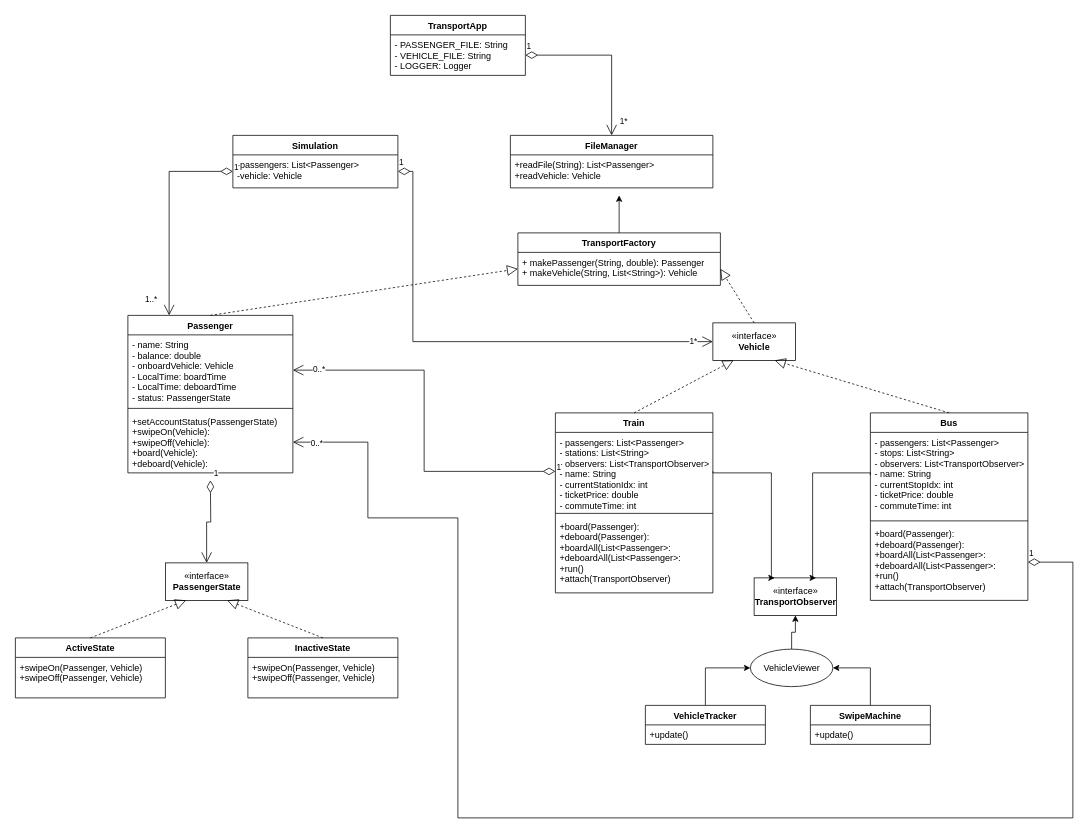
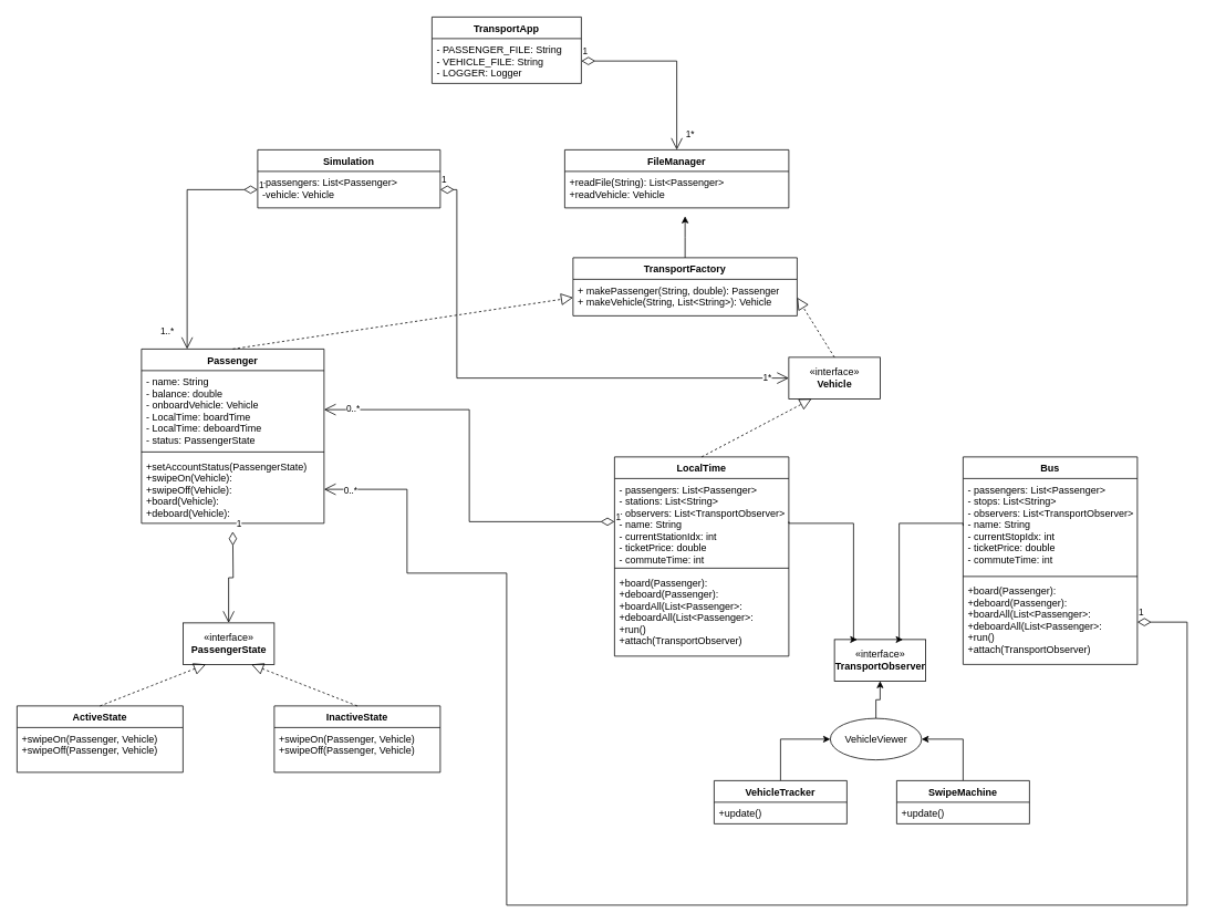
  <mxCell id="0" />
  <mxCell id="1" parent="0" />
  <mxCell id="2" style="edgeStyle=orthogonalEdgeStyle;rounded=0;orthogonalLoop=1;jettySize=auto;html=1;" edge="1" parent="1" source="3"><mxGeometry relative="1" as="geometry"><mxPoint x="825" y="260" as="targetPoint" /></mxGeometry></mxCell>
  <mxCell id="3" value="TransportFactory" style="swimlane;fontStyle=1;align=center;verticalAlign=top;childLayout=stackLayout;horizontal=1;startSize=26;horizontalStack=0;resizeParent=1;resizeParentMax=0;resizeLast=0;collapsible=1;marginBottom=0;" vertex="1" parent="1"><mxGeometry x="690" y="310" width="270" height="70" as="geometry" /></mxCell>
  <mxCell id="4" value="+ makePassenger(String, double): Passenger&#10;+ makeVehicle(String, List&lt;String&gt;): Vehicle" style="text;strokeColor=none;fillColor=none;align=left;verticalAlign=top;spacingLeft=4;spacingRight=4;overflow=hidden;rotatable=0;points=[[0,0.5],[1,0.5]];portConstraint=eastwest;" vertex="1" parent="3"><mxGeometry y="26" width="270" height="44" as="geometry" /></mxCell>
  <mxCell id="5" value="Passenger" style="swimlane;fontStyle=1;align=center;verticalAlign=top;childLayout=stackLayout;horizontal=1;startSize=26;horizontalStack=0;resizeParent=1;resizeParentMax=0;resizeLast=0;collapsible=1;marginBottom=0;" vertex="1" parent="1"><mxGeometry x="170" y="420" width="220" height="210" as="geometry" /></mxCell>
  <mxCell id="6" value="- name: String&#10;- balance: double&#10;- onboardVehicle: Vehicle&#10;- LocalTime: boardTime&#10;- LocalTime: deboardTime&#10;- status: PassengerState" style="text;strokeColor=none;fillColor=none;align=left;verticalAlign=top;spacingLeft=4;spacingRight=4;overflow=hidden;rotatable=0;points=[[0,0.5],[1,0.5]];portConstraint=eastwest;" vertex="1" parent="5"><mxGeometry y="26" width="220" height="94" as="geometry" /></mxCell>
  <mxCell id="7" value="" style="line;strokeWidth=1;fillColor=none;align=left;verticalAlign=middle;spacingTop=-1;spacingLeft=3;spacingRight=3;rotatable=0;labelPosition=right;points=[];portConstraint=eastwest;strokeColor=inherit;" vertex="1" parent="5"><mxGeometry y="120" width="220" height="8" as="geometry" /></mxCell>
  <mxCell id="8" value="+setAccountStatus(PassengerState)&#10;+swipeOn(Vehicle):&#10;+swipeOff(Vehicle): &#10;+board(Vehicle): &#10;+deboard(Vehicle): " style="text;strokeColor=none;fillColor=none;align=left;verticalAlign=top;spacingLeft=4;spacingRight=4;overflow=hidden;rotatable=0;points=[[0,0.5],[1,0.5]];portConstraint=eastwest;" vertex="1" parent="5"><mxGeometry y="128" width="220" height="82" as="geometry" /></mxCell>
  <mxCell id="9" value="1" style="endArrow=open;html=1;endSize=12;startArrow=diamondThin;startSize=14;startFill=0;edgeStyle=orthogonalEdgeStyle;align=left;verticalAlign=bottom;rounded=0;entryX=0.5;entryY=0;entryDx=0;entryDy=0;" edge="1" parent="5" target="19"><mxGeometry x="-1" y="3" relative="1" as="geometry"><mxPoint x="110" y="220" as="sourcePoint" /><mxPoint x="620" y="290" as="targetPoint" /></mxGeometry></mxCell>
  <mxCell id="10" value="«interface»&lt;br&gt;&lt;b&gt;Vehicle&lt;/b&gt;" style="html=1;" vertex="1" parent="1"><mxGeometry x="950" y="430" width="110" height="50" as="geometry" /></mxCell>
- <mxCell id="11" value="Train" style="swimlane;fontStyle=1;align=center;verticalAlign=top;childLayout=stackLayout;horizontal=1;startSize=26;horizontalStack=0;resizeParent=1;resizeParentMax=0;resizeLast=0;collapsible=1;marginBottom=0;" vertex="1" parent="1"><mxGeometry x="740" y="550" width="210" height="240" as="geometry" /></mxCell>
+ <mxCell id="11" value="LocalTime" style="swimlane;fontStyle=1;align=center;verticalAlign=top;childLayout=stackLayout;horizontal=1;startSize=26;horizontalStack=0;resizeParent=1;resizeParentMax=0;resizeLast=0;collapsible=1;marginBottom=0;" vertex="1" parent="1"><mxGeometry x="740" y="550" width="210" height="240" as="geometry" /></mxCell>
  <mxCell id="12" value="- passengers: List&lt;Passenger&gt;&#10;- stations: List&lt;String&gt;&#10;- observers: List&lt;TransportObserver&gt;&#10;- name: String&#10;- currentStationIdx: int&#10;- ticketPrice: double&#10;- commuteTime: int" style="text;strokeColor=none;fillColor=none;align=left;verticalAlign=top;spacingLeft=4;spacingRight=4;overflow=hidden;rotatable=0;points=[[0,0.5],[1,0.5]];portConstraint=eastwest;" vertex="1" parent="11"><mxGeometry y="26" width="210" height="104" as="geometry" /></mxCell>
  <mxCell id="13" value="" style="line;strokeWidth=1;fillColor=none;align=left;verticalAlign=middle;spacingTop=-1;spacingLeft=3;spacingRight=3;rotatable=0;labelPosition=right;points=[];portConstraint=eastwest;strokeColor=inherit;" vertex="1" parent="11"><mxGeometry y="130" width="210" height="8" as="geometry" /></mxCell>
  <mxCell id="14" value="+board(Passenger):&#10;+deboard(Passenger):&#10;+boardAll(List&lt;Passenger&gt;:&#10;+deboardAll(List&lt;Passenger&gt;:&#10;+run()&#10;+attach(TransportObserver)" style="text;strokeColor=none;fillColor=none;align=left;verticalAlign=top;spacingLeft=4;spacingRight=4;overflow=hidden;rotatable=0;points=[[0,0.5],[1,0.5]];portConstraint=eastwest;" vertex="1" parent="11"><mxGeometry y="138" width="210" height="102" as="geometry" /></mxCell>
  <mxCell id="15" value="Bus" style="swimlane;fontStyle=1;align=center;verticalAlign=top;childLayout=stackLayout;horizontal=1;startSize=26;horizontalStack=0;resizeParent=1;resizeParentMax=0;resizeLast=0;collapsible=1;marginBottom=0;" vertex="1" parent="1"><mxGeometry x="1160" y="550" width="210" height="250" as="geometry" /></mxCell>
  <mxCell id="16" value="- passengers: List&lt;Passenger&gt;&#10;- stops: List&lt;String&gt;&#10;- observers: List&lt;TransportObserver&gt;&#10;- name: String&#10;- currentStopIdx: int&#10;- ticketPrice: double&#10;- commuteTime: int" style="text;strokeColor=none;fillColor=none;align=left;verticalAlign=top;spacingLeft=4;spacingRight=4;overflow=hidden;rotatable=0;points=[[0,0.5],[1,0.5]];portConstraint=eastwest;" vertex="1" parent="15"><mxGeometry y="26" width="210" height="114" as="geometry" /></mxCell>
  <mxCell id="17" value="" style="line;strokeWidth=1;fillColor=none;align=left;verticalAlign=middle;spacingTop=-1;spacingLeft=3;spacingRight=3;rotatable=0;labelPosition=right;points=[];portConstraint=eastwest;strokeColor=inherit;" vertex="1" parent="15"><mxGeometry y="140" width="210" height="8" as="geometry" /></mxCell>
  <mxCell id="18" value="+board(Passenger):&#10;+deboard(Passenger):&#10;+boardAll(List&lt;Passenger&gt;:&#10;+deboardAll(List&lt;Passenger&gt;:&#10;+run()&#10;+attach(TransportObserver)" style="text;strokeColor=none;fillColor=none;align=left;verticalAlign=top;spacingLeft=4;spacingRight=4;overflow=hidden;rotatable=0;points=[[0,0.5],[1,0.5]];portConstraint=eastwest;" vertex="1" parent="15"><mxGeometry y="148" width="210" height="102" as="geometry" /></mxCell>
  <mxCell id="19" value="«interface»&lt;br&gt;&lt;b&gt;PassengerState&lt;/b&gt;" style="html=1;" vertex="1" parent="1"><mxGeometry x="220" y="750" width="110" height="50" as="geometry" /></mxCell>
  <mxCell id="20" value="ActiveState" style="swimlane;fontStyle=1;align=center;verticalAlign=top;childLayout=stackLayout;horizontal=1;startSize=26;horizontalStack=0;resizeParent=1;resizeParentMax=0;resizeLast=0;collapsible=1;marginBottom=0;" vertex="1" parent="1"><mxGeometry x="20" y="850" width="200" height="80" as="geometry" /></mxCell>
  <mxCell id="21" value="+swipeOn(Passenger, Vehicle)&#10;+swipeOff(Passenger, Vehicle)" style="text;strokeColor=none;fillColor=none;align=left;verticalAlign=top;spacingLeft=4;spacingRight=4;overflow=hidden;rotatable=0;points=[[0,0.5],[1,0.5]];portConstraint=eastwest;" vertex="1" parent="20"><mxGeometry y="26" width="200" height="54" as="geometry" /></mxCell>
  <mxCell id="22" value="InactiveState" style="swimlane;fontStyle=1;align=center;verticalAlign=top;childLayout=stackLayout;horizontal=1;startSize=26;horizontalStack=0;resizeParent=1;resizeParentMax=0;resizeLast=0;collapsible=1;marginBottom=0;" vertex="1" parent="1"><mxGeometry x="330" y="850" width="200" height="80" as="geometry" /></mxCell>
  <mxCell id="23" value="+swipeOn(Passenger, Vehicle)&#10;+swipeOff(Passenger, Vehicle)" style="text;strokeColor=none;fillColor=none;align=left;verticalAlign=top;spacingLeft=4;spacingRight=4;overflow=hidden;rotatable=0;points=[[0,0.5],[1,0.5]];portConstraint=eastwest;" vertex="1" parent="22"><mxGeometry y="26" width="200" height="54" as="geometry" /></mxCell>
  <mxCell id="24" value="" style="endArrow=block;dashed=1;endFill=0;endSize=12;html=1;rounded=0;exitX=0.5;exitY=0;exitDx=0;exitDy=0;entryX=0.25;entryY=1;entryDx=0;entryDy=0;" edge="1" parent="1" source="20" target="19"><mxGeometry width="160" relative="1" as="geometry"><mxPoint x="435" y="780" as="sourcePoint" /><mxPoint x="595" y="780" as="targetPoint" /></mxGeometry></mxCell>
  <mxCell id="25" value="" style="endArrow=block;dashed=1;endFill=0;endSize=12;html=1;rounded=0;exitX=0.5;exitY=0;exitDx=0;exitDy=0;entryX=0.75;entryY=1;entryDx=0;entryDy=0;" edge="1" parent="1" source="22" target="19"><mxGeometry width="160" relative="1" as="geometry"><mxPoint x="430" y="880" as="sourcePoint" /><mxPoint x="257.5" y="820" as="targetPoint" /></mxGeometry></mxCell>
  <mxCell id="26" value="" style="endArrow=block;dashed=1;endFill=0;endSize=12;html=1;rounded=0;exitX=0.5;exitY=0;exitDx=0;exitDy=0;entryX=0.25;entryY=1;entryDx=0;entryDy=0;" edge="1" parent="1" source="11" target="10"><mxGeometry width="160" relative="1" as="geometry"><mxPoint x="908.75" y="520" as="sourcePoint" /><mxPoint x="781.25" y="450" as="targetPoint" /></mxGeometry></mxCell>
- <mxCell id="27" value="" style="endArrow=block;dashed=1;endFill=0;endSize=12;html=1;rounded=0;exitX=0.5;exitY=0;exitDx=0;exitDy=0;entryX=0.75;entryY=1;entryDx=0;entryDy=0;" edge="1" parent="1" source="15" target="10"><mxGeometry width="160" relative="1" as="geometry"><mxPoint x="1237.5" y="540" as="sourcePoint" /><mxPoint x="1110" y="470" as="targetPoint" /></mxGeometry></mxCell>
  <mxCell id="28" value="«interface»&lt;br&gt;&lt;b&gt;TransportObserver&lt;/b&gt;" style="html=1;" vertex="1" parent="1"><mxGeometry x="1005" y="770" width="110" height="50" as="geometry" /></mxCell>
  <mxCell id="29" value="" style="endArrow=block;dashed=1;endFill=0;endSize=12;html=1;rounded=0;exitX=0.5;exitY=0;exitDx=0;exitDy=0;entryX=1;entryY=0.5;entryDx=0;entryDy=0;" edge="1" parent="1" source="10" target="4"><mxGeometry width="160" relative="1" as="geometry"><mxPoint x="941.25" y="400" as="sourcePoint" /><mxPoint x="1068.75" y="330" as="targetPoint" /></mxGeometry></mxCell>
  <mxCell id="30" style="edgeStyle=orthogonalEdgeStyle;rounded=0;orthogonalLoop=1;jettySize=auto;html=1;exitX=0;exitY=0.5;exitDx=0;exitDy=0;entryX=0.75;entryY=0;entryDx=0;entryDy=0;" edge="1" parent="1" source="16" target="28"><mxGeometry relative="1" as="geometry"><Array as="points"><mxPoint x="1160" y="630" /><mxPoint x="1083" y="630" /></Array></mxGeometry></mxCell>
  <mxCell id="31" style="edgeStyle=orthogonalEdgeStyle;rounded=0;orthogonalLoop=1;jettySize=auto;html=1;exitX=1;exitY=0.5;exitDx=0;exitDy=0;entryX=0.25;entryY=0;entryDx=0;entryDy=0;" edge="1" parent="1" source="12" target="28"><mxGeometry relative="1" as="geometry"><Array as="points"><mxPoint x="950" y="630" /><mxPoint x="1028" y="630" /></Array></mxGeometry></mxCell>
  <mxCell id="32" style="edgeStyle=orthogonalEdgeStyle;rounded=0;orthogonalLoop=1;jettySize=auto;html=1;exitX=0.5;exitY=0;exitDx=0;exitDy=0;entryX=0.5;entryY=1;entryDx=0;entryDy=0;" edge="1" parent="1" source="33" target="28"><mxGeometry relative="1" as="geometry" /></mxCell>
  <mxCell id="33" value="VehicleViewer" style="ellipse;html=1;" vertex="1" parent="1"><mxGeometry x="1000" y="865" width="110" height="50" as="geometry" /></mxCell>
  <mxCell id="34" style="edgeStyle=orthogonalEdgeStyle;rounded=0;orthogonalLoop=1;jettySize=auto;html=1;exitX=0.5;exitY=0;exitDx=0;exitDy=0;entryX=1;entryY=0.5;entryDx=0;entryDy=0;" edge="1" parent="1" source="35" target="33"><mxGeometry relative="1" as="geometry" /></mxCell>
  <mxCell id="35" value="SwipeMachine" style="swimlane;fontStyle=1;align=center;verticalAlign=top;childLayout=stackLayout;horizontal=1;startSize=26;horizontalStack=0;resizeParent=1;resizeParentMax=0;resizeLast=0;collapsible=1;marginBottom=0;" vertex="1" parent="1"><mxGeometry x="1080" y="940" width="160" height="52" as="geometry" /></mxCell>
  <mxCell id="36" value="+update()" style="text;strokeColor=none;fillColor=none;align=left;verticalAlign=top;spacingLeft=4;spacingRight=4;overflow=hidden;rotatable=0;points=[[0,0.5],[1,0.5]];portConstraint=eastwest;" vertex="1" parent="35"><mxGeometry y="26" width="160" height="26" as="geometry" /></mxCell>
  <mxCell id="37" style="edgeStyle=orthogonalEdgeStyle;rounded=0;orthogonalLoop=1;jettySize=auto;html=1;exitX=0.5;exitY=0;exitDx=0;exitDy=0;entryX=0;entryY=0.5;entryDx=0;entryDy=0;" edge="1" parent="1" source="38" target="33"><mxGeometry relative="1" as="geometry" /></mxCell>
  <mxCell id="38" value="VehicleTracker" style="swimlane;fontStyle=1;align=center;verticalAlign=top;childLayout=stackLayout;horizontal=1;startSize=26;horizontalStack=0;resizeParent=1;resizeParentMax=0;resizeLast=0;collapsible=1;marginBottom=0;" vertex="1" parent="1"><mxGeometry x="860" y="940" width="160" height="52" as="geometry" /></mxCell>
  <mxCell id="39" value="+update()" style="text;strokeColor=none;fillColor=none;align=left;verticalAlign=top;spacingLeft=4;spacingRight=4;overflow=hidden;rotatable=0;points=[[0,0.5],[1,0.5]];portConstraint=eastwest;" vertex="1" parent="38"><mxGeometry y="26" width="160" height="26" as="geometry" /></mxCell>
  <mxCell id="40" value="FileManager" style="swimlane;fontStyle=1;align=center;verticalAlign=top;childLayout=stackLayout;horizontal=1;startSize=26;horizontalStack=0;resizeParent=1;resizeParentMax=0;resizeLast=0;collapsible=1;marginBottom=0;" vertex="1" parent="1"><mxGeometry x="680" y="180" width="270" height="70" as="geometry" /></mxCell>
  <mxCell id="41" value="+readFile(String): List&lt;Passenger&gt;&#10;+readVehicle: Vehicle" style="text;strokeColor=none;fillColor=none;align=left;verticalAlign=top;spacingLeft=4;spacingRight=4;overflow=hidden;rotatable=0;points=[[0,0.5],[1,0.5]];portConstraint=eastwest;" vertex="1" parent="40"><mxGeometry y="26" width="270" height="44" as="geometry" /></mxCell>
  <mxCell id="42" value="" style="endArrow=block;dashed=1;endFill=0;endSize=12;html=1;rounded=0;exitX=0.5;exitY=0;exitDx=0;exitDy=0;entryX=0;entryY=0.5;entryDx=0;entryDy=0;" edge="1" parent="1" source="5" target="4"><mxGeometry width="160" relative="1" as="geometry"><mxPoint x="250" y="450" as="sourcePoint" /><mxPoint x="410" y="450" as="targetPoint" /></mxGeometry></mxCell>
  <mxCell id="43" value="1" style="endArrow=open;html=1;endSize=12;startArrow=diamondThin;startSize=14;startFill=0;edgeStyle=orthogonalEdgeStyle;align=left;verticalAlign=bottom;rounded=0;exitX=0;exitY=0.5;exitDx=0;exitDy=0;entryX=1;entryY=0.5;entryDx=0;entryDy=0;" edge="1" parent="1" source="12" target="6"><mxGeometry x="-1" y="3" relative="1" as="geometry"><mxPoint x="450" y="750" as="sourcePoint" /><mxPoint x="610" y="750" as="targetPoint" /></mxGeometry></mxCell>
  <mxCell id="44" value="0..*" style="edgeLabel;html=1;align=center;verticalAlign=middle;resizable=0;points=[];" vertex="1" connectable="0" parent="43"><mxGeometry x="0.86" y="-2" relative="1" as="geometry"><mxPoint as="offset" /></mxGeometry></mxCell>
  <mxCell id="45" value="1" style="endArrow=open;html=1;endSize=12;startArrow=diamondThin;startSize=14;startFill=0;edgeStyle=orthogonalEdgeStyle;align=left;verticalAlign=bottom;rounded=0;exitX=1;exitY=0.5;exitDx=0;exitDy=0;entryX=1;entryY=0.5;entryDx=0;entryDy=0;" edge="1" parent="1" source="18" target="8"><mxGeometry x="-1" y="3" relative="1" as="geometry"><mxPoint x="1440" y="610" as="sourcePoint" /><mxPoint x="1600" y="610" as="targetPoint" /><Array as="points"><mxPoint x="1430" y="749" /><mxPoint x="1430" y="1090" /><mxPoint x="610" y="1090" /><mxPoint x="610" y="690" /><mxPoint x="490" y="690" /><mxPoint x="490" y="589" /></Array></mxGeometry></mxCell>
  <mxCell id="46" value="0..*" style="edgeLabel;html=1;align=center;verticalAlign=middle;resizable=0;points=[];" vertex="1" connectable="0" parent="45"><mxGeometry x="0.968" relative="1" as="geometry"><mxPoint as="offset" /></mxGeometry></mxCell>
  <mxCell id="47" value="Simulation" style="swimlane;fontStyle=1;align=center;verticalAlign=top;childLayout=stackLayout;horizontal=1;startSize=26;horizontalStack=0;resizeParent=1;resizeParentMax=0;resizeLast=0;collapsible=1;marginBottom=0;" vertex="1" parent="1"><mxGeometry x="310" y="180" width="220" height="70" as="geometry" /></mxCell>
  <mxCell id="48" value="-passengers: List&lt;Passenger&gt;&#10;-vehicle: Vehicle" style="text;strokeColor=none;fillColor=none;align=left;verticalAlign=top;spacingLeft=4;spacingRight=4;overflow=hidden;rotatable=0;points=[[0,0.5],[1,0.5]];portConstraint=eastwest;" vertex="1" parent="47"><mxGeometry y="26" width="220" height="44" as="geometry" /></mxCell>
  <mxCell id="49" value="TransportApp" style="swimlane;fontStyle=1;childLayout=stackLayout;horizontal=1;startSize=26;fillColor=none;horizontalStack=0;resizeParent=1;resizeParentMax=0;resizeLast=0;collapsible=1;marginBottom=0;" vertex="1" parent="1"><mxGeometry x="520" y="20" width="180" height="80" as="geometry" /></mxCell>
  <mxCell id="50" value="- PASSENGER_FILE: String&#10;- VEHICLE_FILE: String&#10;- LOGGER: Logger" style="text;strokeColor=none;fillColor=none;align=left;verticalAlign=top;spacingLeft=4;spacingRight=4;overflow=hidden;rotatable=0;points=[[0,0.5],[1,0.5]];portConstraint=eastwest;" vertex="1" parent="49"><mxGeometry y="26" width="180" height="54" as="geometry" /></mxCell>
  <mxCell id="51" value="1" style="endArrow=open;html=1;endSize=12;startArrow=diamondThin;startSize=14;startFill=0;edgeStyle=orthogonalEdgeStyle;align=left;verticalAlign=bottom;rounded=0;exitX=1;exitY=0.5;exitDx=0;exitDy=0;entryX=0.5;entryY=0;entryDx=0;entryDy=0;" edge="1" parent="1" source="50" target="40"><mxGeometry x="-1" y="3" relative="1" as="geometry"><mxPoint x="700" y="140" as="sourcePoint" /><mxPoint x="860" y="140" as="targetPoint" /></mxGeometry></mxCell>
  <mxCell id="52" value="1*" style="edgeLabel;html=1;align=center;verticalAlign=middle;resizable=0;points=[];" vertex="1" connectable="0" parent="51"><mxGeometry x="0.865" y="-1" relative="1" as="geometry"><mxPoint x="16" y="-5" as="offset" /></mxGeometry></mxCell>
  <mxCell id="53" value="1" style="endArrow=open;html=1;endSize=12;startArrow=diamondThin;startSize=14;startFill=0;edgeStyle=orthogonalEdgeStyle;align=left;verticalAlign=bottom;rounded=0;exitX=0;exitY=0.5;exitDx=0;exitDy=0;entryX=0.25;entryY=0;entryDx=0;entryDy=0;" edge="1" parent="1" source="48" target="5"><mxGeometry x="-1" y="3" relative="1" as="geometry"><mxPoint x="360" y="290" as="sourcePoint" /><mxPoint x="520" y="290" as="targetPoint" /></mxGeometry></mxCell>
  <mxCell id="54" value="1..*" style="edgeLabel;html=1;align=center;verticalAlign=middle;resizable=0;points=[];" vertex="1" connectable="0" parent="53"><mxGeometry x="0.841" y="1" relative="1" as="geometry"><mxPoint x="-26" as="offset" /></mxGeometry></mxCell>
  <mxCell id="55" value="1" style="endArrow=open;html=1;endSize=12;startArrow=diamondThin;startSize=14;startFill=0;edgeStyle=orthogonalEdgeStyle;align=left;verticalAlign=bottom;rounded=0;entryX=0;entryY=0.5;entryDx=0;entryDy=0;exitX=1;exitY=0.5;exitDx=0;exitDy=0;" edge="1" parent="1" source="48" target="10"><mxGeometry x="-1" y="3" relative="1" as="geometry"><mxPoint x="530" y="260" as="sourcePoint" /><mxPoint x="620" y="300" as="targetPoint" /><Array as="points"><mxPoint x="550" y="228" /><mxPoint x="550" y="455" /></Array></mxGeometry></mxCell>
  <mxCell id="56" value="1*" style="edgeLabel;html=1;align=center;verticalAlign=middle;resizable=0;points=[];" vertex="1" connectable="0" parent="55"><mxGeometry x="0.916" y="2" relative="1" as="geometry"><mxPoint as="offset" /></mxGeometry></mxCell>
